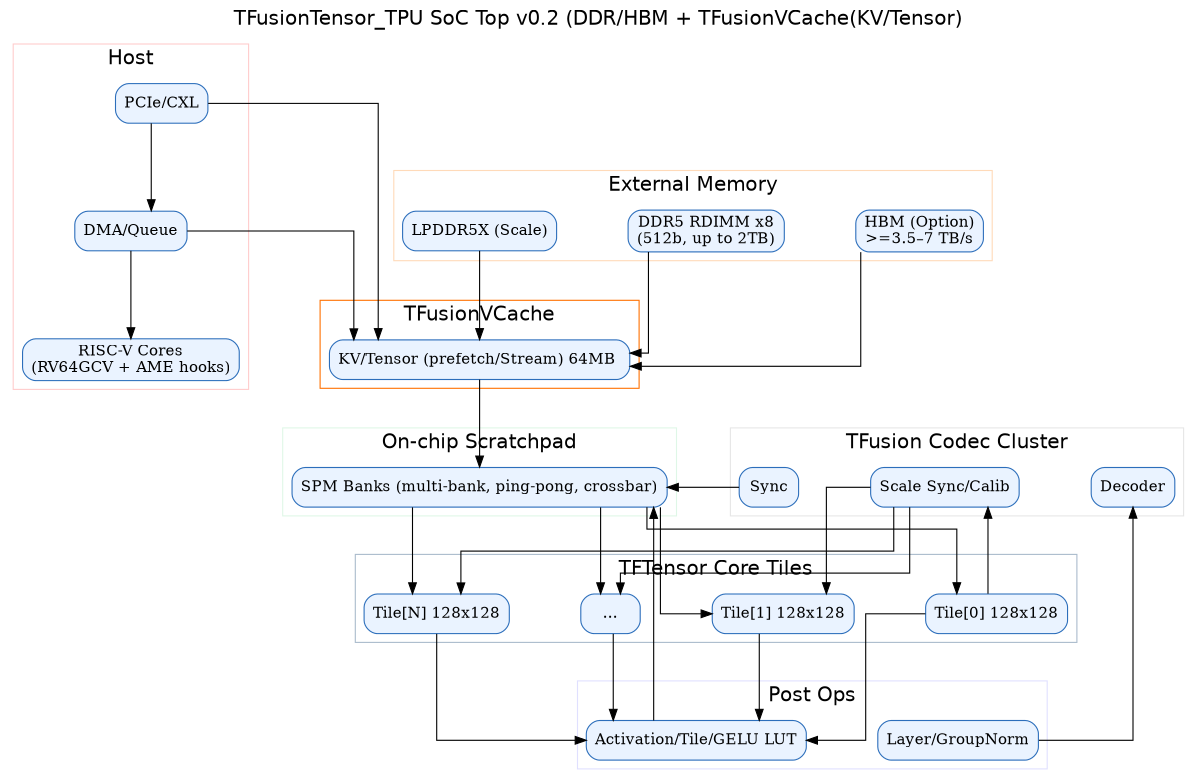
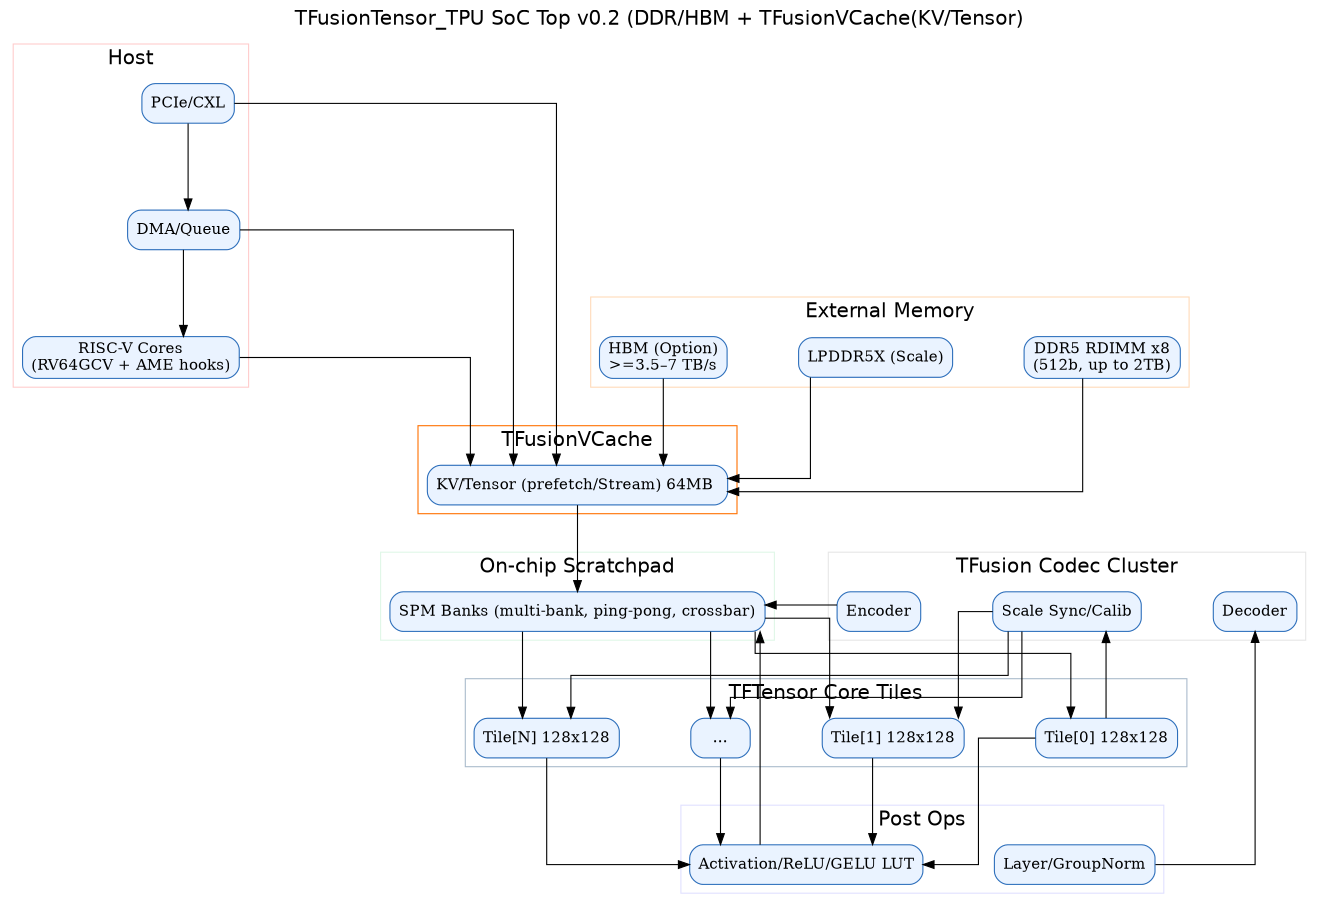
  digraph {
    fontname=Helvetica
    fontsize=18
    label="TFusionTensor_TPU SoC Top v0.2 (DDR/HBM + TFusionVCache(KV/Tensor)"
    labelloc=t
    nodesep=0.9
    rankdir=TB
    ranksep=1.1
    splines=ortho
    node [color="#2C6EBB" fillcolor="#EAF3FF" shape=box style="rounded,filled"]
    n1 [label="PCIe/CXL"]
    n2 [label="DMA/Queue"]
    n3 [label="RISC-V Cores\n(RV64GCV + AME hooks)"]
    n4 [label="DDR5 RDIMM x8\n(512b, up to 2TB)"]
    n5 [label="LPDDR5X (Scale)"]
    n6 [label="HBM (Option)\n>=3.5–7 TB/s"]
    n7 [label="KV/Tensor (prefetch/Stream) 64MB "]
    n8 [label="SPM Banks (multi-bank, ping-pong, crossbar)"]
-   n9 [label=Sync]
+   n9 [label=Encoder]
    n10 [label=Decoder]
    n11 [label="Scale Sync/Calib"]
    n12 [label="Tile[0] 128x128"]
    n13 [label="Tile[1] 128x128"]
    n14 [label="..."]
    n15 [label="Tile[N] 128x128"]
-   n16 [label="Activation/Tile/GELU LUT"]
+   n16 [label="Activation/ReLU/GELU LUT"]
    n17 [label="Layer/GroupNorm"]
    subgraph cluster_1 {
      color="#FFCCCC"
      label=Host
      n1
      n2
      n3
    }
    subgraph cluster_2 {
      color="#FFDAB9"
      label="External Memory"
      n4
      n5
      n6
    }
    subgraph cluster_3 {
      color="#FF7000"
      label=TFusionVCache
      n7
    }
    subgraph cluster_4 {
      color="#DFF7E7"
      label="On-chip Scratchpad"
      n8
    }
    subgraph cluster_5 {
      color="#E6E6E6"
      label="TFusion Codec Cluster"
      n9
      n10
      n11
    }
    subgraph cluster_6 {
      color="#AABBCC"
      label="TFTensor Core Tiles"
      n12
      n13
      n14
      n15
    }
    subgraph cluster_7 {
      color="#E0E0FF"
      label="Post Ops"
      n16
      n17
    }
    n1 -> n2
    n1 -> n7
    n2 -> n3
    n2 -> n7
+   n3 -> n7
    n4 -> n7
    n5 -> n7
    n6 -> n7
    n7 -> n8
    n8 -> n12
    n8 -> n13
    n8 -> n14
    n8 -> n15
    n9 -> n8
    n11 -> n13
    n11 -> n14
    n11 -> n15
    n12 -> n11
    n12 -> n16
    n13 -> n16
    n14 -> n16
    n15 -> n16
    n16 -> n8
    n17 -> n10
  }
